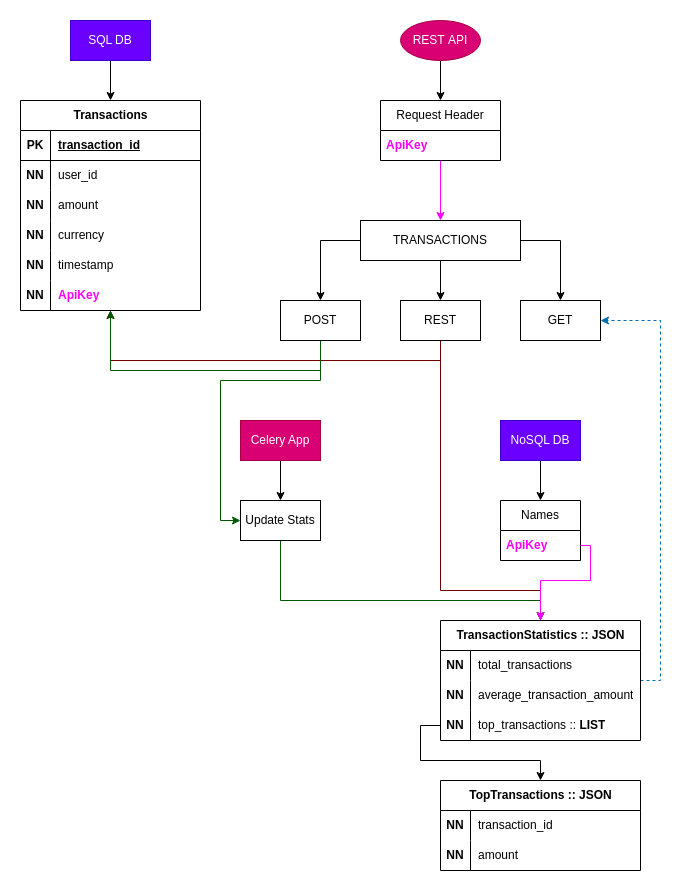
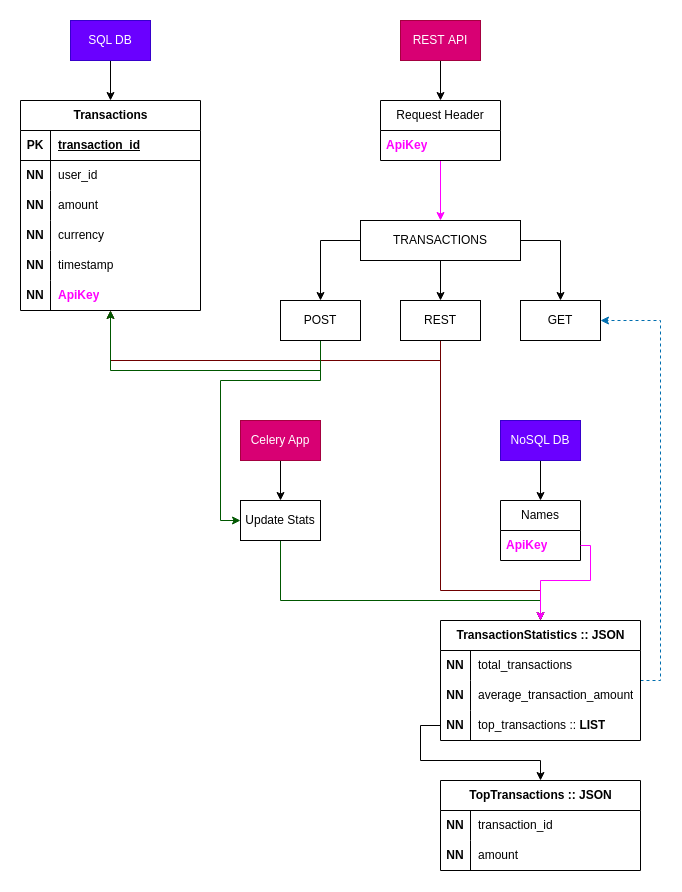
  <mxCell id="0" />
  <mxCell id="1" parent="0" />
  <mxCell id="2" style="edgeStyle=orthogonalEdgeStyle;rounded=0;orthogonalLoop=1;jettySize=auto;html=1;fillColor=#a20025;strokeColor=#6F0000;" parent="1" source="4" target="13" edge="1"><mxGeometry relative="1" as="geometry"><Array as="points"><mxPoint x="440" y="360" /><mxPoint x="110" y="360" /></Array></mxGeometry></mxCell>
  <mxCell id="3" style="edgeStyle=orthogonalEdgeStyle;rounded=0;orthogonalLoop=1;jettySize=auto;html=1;fillColor=#a20025;strokeColor=#6F0000;" parent="1" source="4" target="55" edge="1"><mxGeometry relative="1" as="geometry"><Array as="points"><mxPoint x="440" y="590" /><mxPoint x="540" y="590" /></Array></mxGeometry></mxCell>
  <mxCell id="4" value="REST" style="whiteSpace=wrap;html=1;" parent="1" vertex="1"><mxGeometry x="400" y="300" width="80" height="40" as="geometry" /></mxCell>
  <mxCell id="5" style="edgeStyle=orthogonalEdgeStyle;rounded=0;orthogonalLoop=1;jettySize=auto;html=1;fillColor=#008a00;strokeColor=#005700;" parent="1" source="7" target="13" edge="1"><mxGeometry relative="1" as="geometry"><Array as="points"><mxPoint x="320" y="370" /><mxPoint x="110" y="370" /></Array></mxGeometry></mxCell>
  <mxCell id="6" style="edgeStyle=orthogonalEdgeStyle;rounded=0;orthogonalLoop=1;jettySize=auto;html=1;fillColor=#008a00;strokeColor=#005700;" parent="1" source="7" target="40" edge="1"><mxGeometry relative="1" as="geometry"><Array as="points"><mxPoint x="320" y="380" /><mxPoint x="220" y="380" /><mxPoint x="220" y="520" /></Array></mxGeometry></mxCell>
  <mxCell id="7" value="POST" style="whiteSpace=wrap;html=1;" parent="1" vertex="1"><mxGeometry x="280" y="300" width="80" height="40" as="geometry" /></mxCell>
  <mxCell id="8" value="GET" style="whiteSpace=wrap;html=1;" parent="1" vertex="1"><mxGeometry x="520" y="300" width="80" height="40" as="geometry" /></mxCell>
  <mxCell id="9" style="edgeStyle=orthogonalEdgeStyle;rounded=0;orthogonalLoop=1;jettySize=auto;html=1;" parent="1" source="12" target="4" edge="1"><mxGeometry relative="1" as="geometry" /></mxCell>
  <mxCell id="10" style="edgeStyle=orthogonalEdgeStyle;rounded=0;orthogonalLoop=1;jettySize=auto;html=1;" parent="1" source="12" target="8" edge="1"><mxGeometry relative="1" as="geometry"><Array as="points"><mxPoint x="560" y="240" /></Array></mxGeometry></mxCell>
  <mxCell id="11" style="edgeStyle=orthogonalEdgeStyle;rounded=0;orthogonalLoop=1;jettySize=auto;html=1;" parent="1" source="12" target="7" edge="1"><mxGeometry relative="1" as="geometry"><Array as="points"><mxPoint x="320" y="240" /></Array></mxGeometry></mxCell>
  <mxCell id="12" value="TRANSACTIONS" style="whiteSpace=wrap;html=1;" parent="1" vertex="1"><mxGeometry x="360" y="220" width="160" height="40" as="geometry" /></mxCell>
  <mxCell id="13" value="Transactions" style="shape=table;startSize=30;container=1;collapsible=1;childLayout=tableLayout;fixedRows=1;rowLines=0;fontStyle=1;align=center;resizeLast=1;html=1;" parent="1" vertex="1"><mxGeometry x="20" y="100" width="180" height="210" as="geometry" /></mxCell>
  <mxCell id="14" value="" style="shape=tableRow;horizontal=0;startSize=0;swimlaneHead=0;swimlaneBody=0;fillColor=none;collapsible=0;dropTarget=0;points=[[0,0.5],[1,0.5]];portConstraint=eastwest;top=0;left=0;right=0;bottom=1;" parent="13" vertex="1"><mxGeometry y="30" width="180" height="30" as="geometry" /></mxCell>
  <mxCell id="15" value="PK" style="shape=partialRectangle;connectable=0;fillColor=none;top=0;left=0;bottom=0;right=0;fontStyle=1;overflow=hidden;whiteSpace=wrap;html=1;" parent="14" vertex="1"><mxGeometry width="30" height="30" as="geometry"><mxRectangle width="30" height="30" as="alternateBounds" /></mxGeometry></mxCell>
  <mxCell id="16" value="transaction_id" style="shape=partialRectangle;connectable=0;fillColor=none;top=0;left=0;bottom=0;right=0;align=left;spacingLeft=6;fontStyle=5;overflow=hidden;whiteSpace=wrap;html=1;" parent="14" vertex="1"><mxGeometry x="30" width="150" height="30" as="geometry"><mxRectangle width="150" height="30" as="alternateBounds" /></mxGeometry></mxCell>
  <mxCell id="17" value="" style="shape=tableRow;horizontal=0;startSize=0;swimlaneHead=0;swimlaneBody=0;fillColor=none;collapsible=0;dropTarget=0;points=[[0,0.5],[1,0.5]];portConstraint=eastwest;top=0;left=0;right=0;bottom=0;" parent="13" vertex="1"><mxGeometry y="60" width="180" height="30" as="geometry" /></mxCell>
  <mxCell id="18" value="&lt;b&gt;NN&lt;/b&gt;" style="shape=partialRectangle;connectable=0;fillColor=none;top=0;left=0;bottom=0;right=0;editable=1;overflow=hidden;whiteSpace=wrap;html=1;" parent="17" vertex="1"><mxGeometry width="30" height="30" as="geometry"><mxRectangle width="30" height="30" as="alternateBounds" /></mxGeometry></mxCell>
  <mxCell id="19" value="user_id" style="shape=partialRectangle;connectable=0;fillColor=none;top=0;left=0;bottom=0;right=0;align=left;spacingLeft=6;overflow=hidden;whiteSpace=wrap;html=1;" parent="17" vertex="1"><mxGeometry x="30" width="150" height="30" as="geometry"><mxRectangle width="150" height="30" as="alternateBounds" /></mxGeometry></mxCell>
  <mxCell id="20" value="" style="shape=tableRow;horizontal=0;startSize=0;swimlaneHead=0;swimlaneBody=0;fillColor=none;collapsible=0;dropTarget=0;points=[[0,0.5],[1,0.5]];portConstraint=eastwest;top=0;left=0;right=0;bottom=0;" parent="13" vertex="1"><mxGeometry y="90" width="180" height="30" as="geometry" /></mxCell>
  <mxCell id="21" value="&lt;b&gt;NN&lt;/b&gt;" style="shape=partialRectangle;connectable=0;fillColor=none;top=0;left=0;bottom=0;right=0;editable=1;overflow=hidden;whiteSpace=wrap;html=1;" parent="20" vertex="1"><mxGeometry width="30" height="30" as="geometry"><mxRectangle width="30" height="30" as="alternateBounds" /></mxGeometry></mxCell>
  <mxCell id="22" value="amount" style="shape=partialRectangle;connectable=0;fillColor=none;top=0;left=0;bottom=0;right=0;align=left;spacingLeft=6;overflow=hidden;whiteSpace=wrap;html=1;" parent="20" vertex="1"><mxGeometry x="30" width="150" height="30" as="geometry"><mxRectangle width="150" height="30" as="alternateBounds" /></mxGeometry></mxCell>
  <mxCell id="23" value="" style="shape=tableRow;horizontal=0;startSize=0;swimlaneHead=0;swimlaneBody=0;fillColor=none;collapsible=0;dropTarget=0;points=[[0,0.5],[1,0.5]];portConstraint=eastwest;top=0;left=0;right=0;bottom=0;" parent="13" vertex="1"><mxGeometry y="120" width="180" height="30" as="geometry" /></mxCell>
  <mxCell id="24" value="&lt;b&gt;NN&lt;/b&gt;" style="shape=partialRectangle;connectable=0;fillColor=none;top=0;left=0;bottom=0;right=0;editable=1;overflow=hidden;whiteSpace=wrap;html=1;" parent="23" vertex="1"><mxGeometry width="30" height="30" as="geometry"><mxRectangle width="30" height="30" as="alternateBounds" /></mxGeometry></mxCell>
  <mxCell id="25" value="currency" style="shape=partialRectangle;connectable=0;fillColor=none;top=0;left=0;bottom=0;right=0;align=left;spacingLeft=6;overflow=hidden;whiteSpace=wrap;html=1;" parent="23" vertex="1"><mxGeometry x="30" width="150" height="30" as="geometry"><mxRectangle width="150" height="30" as="alternateBounds" /></mxGeometry></mxCell>
  <mxCell id="26" style="shape=tableRow;horizontal=0;startSize=0;swimlaneHead=0;swimlaneBody=0;fillColor=none;collapsible=0;dropTarget=0;points=[[0,0.5],[1,0.5]];portConstraint=eastwest;top=0;left=0;right=0;bottom=0;" parent="13" vertex="1"><mxGeometry y="150" width="180" height="30" as="geometry" /></mxCell>
  <mxCell id="27" value="&lt;b&gt;NN&lt;/b&gt;" style="shape=partialRectangle;connectable=0;fillColor=none;top=0;left=0;bottom=0;right=0;editable=1;overflow=hidden;whiteSpace=wrap;html=1;" parent="26" vertex="1"><mxGeometry width="30" height="30" as="geometry"><mxRectangle width="30" height="30" as="alternateBounds" /></mxGeometry></mxCell>
  <mxCell id="28" value="timestamp" style="shape=partialRectangle;connectable=0;fillColor=none;top=0;left=0;bottom=0;right=0;align=left;spacingLeft=6;overflow=hidden;whiteSpace=wrap;html=1;" parent="26" vertex="1"><mxGeometry x="30" width="150" height="30" as="geometry"><mxRectangle width="150" height="30" as="alternateBounds" /></mxGeometry></mxCell>
  <mxCell id="29" style="shape=tableRow;horizontal=0;startSize=0;swimlaneHead=0;swimlaneBody=0;fillColor=none;collapsible=0;dropTarget=0;points=[[0,0.5],[1,0.5]];portConstraint=eastwest;top=0;left=0;right=0;bottom=0;" parent="13" vertex="1"><mxGeometry y="180" width="180" height="30" as="geometry" /></mxCell>
  <mxCell id="30" value="&lt;b&gt;NN&lt;/b&gt;" style="shape=partialRectangle;connectable=0;fillColor=none;top=0;left=0;bottom=0;right=0;editable=1;overflow=hidden;whiteSpace=wrap;html=1;" parent="29" vertex="1"><mxGeometry width="30" height="30" as="geometry"><mxRectangle width="30" height="30" as="alternateBounds" /></mxGeometry></mxCell>
  <mxCell id="31" value="&lt;b&gt;&lt;font color=&quot;#ff00ff&quot;&gt;ApiKey&lt;/font&gt;&lt;/b&gt;" style="shape=partialRectangle;connectable=0;fillColor=none;top=0;left=0;bottom=0;right=0;align=left;spacingLeft=6;overflow=hidden;whiteSpace=wrap;html=1;" parent="29" vertex="1"><mxGeometry x="30" width="150" height="30" as="geometry"><mxRectangle width="150" height="30" as="alternateBounds" /></mxGeometry></mxCell>
  <mxCell id="32" style="edgeStyle=orthogonalEdgeStyle;rounded=0;orthogonalLoop=1;jettySize=auto;html=1;strokeColor=#ff00ff;" parent="1" source="33" target="12" edge="1"><mxGeometry relative="1" as="geometry" /></mxCell>
  <mxCell id="33" value="Request Header" style="swimlane;fontStyle=0;childLayout=stackLayout;horizontal=1;startSize=30;horizontalStack=0;resizeParent=1;resizeParentMax=0;resizeLast=0;collapsible=1;marginBottom=0;whiteSpace=wrap;html=1;" parent="1" vertex="1"><mxGeometry x="380" y="100" width="120" height="60" as="geometry" /></mxCell>
  <mxCell id="34" value="&lt;font color=&quot;#ff00ff&quot;&gt;ApiKey&lt;/font&gt;" style="text;strokeColor=none;fillColor=none;align=left;verticalAlign=middle;spacingLeft=4;spacingRight=4;overflow=hidden;points=[[0,0.5],[1,0.5]];portConstraint=eastwest;rotatable=0;whiteSpace=wrap;html=1;fontStyle=1" parent="33" vertex="1"><mxGeometry y="30" width="120" height="30" as="geometry" /></mxCell>
  <mxCell id="35" style="edgeStyle=orthogonalEdgeStyle;rounded=0;orthogonalLoop=1;jettySize=auto;html=1;" parent="1" source="36" target="33" edge="1"><mxGeometry relative="1" as="geometry" /></mxCell>
- <mxCell id="36" value="REST&amp;nbsp;&lt;span style=&quot;background-color: initial;&quot;&gt;API&lt;/span&gt;" style="ellipse;whiteSpace=wrap;html=1;fillColor=#d80073;strokeColor=#A50040;fontColor=#ffffff;" parent="1" vertex="1"><mxGeometry x="400" y="20" width="80" height="40" as="geometry" /></mxCell>
+ <mxCell id="36" value="REST&amp;nbsp;&lt;span style=&quot;background-color: initial;&quot;&gt;API&lt;/span&gt;" style="rounded=0;whiteSpace=wrap;html=1;fillColor=#d80073;strokeColor=#A50040;fontColor=#ffffff;" parent="1" vertex="1"><mxGeometry x="400" y="20" width="80" height="40" as="geometry" /></mxCell>
  <mxCell id="37" value="" style="edgeStyle=orthogonalEdgeStyle;rounded=0;orthogonalLoop=1;jettySize=auto;html=1;" parent="1" source="38" target="40" edge="1"><mxGeometry relative="1" as="geometry" /></mxCell>
  <mxCell id="38" value="Celery App" style="rounded=0;whiteSpace=wrap;html=1;fillColor=#d80073;fontColor=#ffffff;strokeColor=#A50040;" parent="1" vertex="1"><mxGeometry x="240" y="420" width="80" height="40" as="geometry" /></mxCell>
  <mxCell id="39" style="edgeStyle=orthogonalEdgeStyle;rounded=0;orthogonalLoop=1;jettySize=auto;html=1;fillColor=#008a00;strokeColor=#005700;" parent="1" source="40" target="55" edge="1"><mxGeometry relative="1" as="geometry"><Array as="points"><mxPoint x="280" y="600" /><mxPoint x="540" y="600" /></Array></mxGeometry></mxCell>
  <mxCell id="40" value="Update Stats" style="whiteSpace=wrap;html=1;rounded=0;" parent="1" vertex="1"><mxGeometry x="240" y="500" width="80" height="40" as="geometry" /></mxCell>
  <mxCell id="41" style="edgeStyle=orthogonalEdgeStyle;rounded=0;orthogonalLoop=1;jettySize=auto;html=1;" parent="1" source="42" target="52" edge="1"><mxGeometry relative="1" as="geometry" /></mxCell>
  <mxCell id="42" value="NoSQL DB" style="rounded=0;whiteSpace=wrap;html=1;fillColor=#6a00ff;fontColor=#ffffff;strokeColor=#3700CC;" parent="1" vertex="1"><mxGeometry x="500" y="420" width="80" height="40" as="geometry" /></mxCell>
  <mxCell id="43" value="TopTransactions :: JSON" style="shape=table;startSize=30;container=1;collapsible=1;childLayout=tableLayout;fixedRows=1;rowLines=0;fontStyle=1;align=center;resizeLast=1;html=1;" parent="1" vertex="1"><mxGeometry x="440" y="780" width="200" height="90" as="geometry" /></mxCell>
  <mxCell id="44" value="" style="shape=tableRow;horizontal=0;startSize=0;swimlaneHead=0;swimlaneBody=0;fillColor=none;collapsible=0;dropTarget=0;points=[[0,0.5],[1,0.5]];portConstraint=eastwest;top=0;left=0;right=0;bottom=0;" parent="43" vertex="1"><mxGeometry y="30" width="200" height="30" as="geometry" /></mxCell>
  <mxCell id="45" value="&lt;b&gt;NN&lt;/b&gt;" style="shape=partialRectangle;connectable=0;fillColor=none;top=0;left=0;bottom=0;right=0;editable=1;overflow=hidden;whiteSpace=wrap;html=1;" parent="44" vertex="1"><mxGeometry width="30" height="30" as="geometry"><mxRectangle width="30" height="30" as="alternateBounds" /></mxGeometry></mxCell>
  <mxCell id="46" value="transaction_id" style="shape=partialRectangle;connectable=0;fillColor=none;top=0;left=0;bottom=0;right=0;align=left;spacingLeft=6;overflow=hidden;whiteSpace=wrap;html=1;" parent="44" vertex="1"><mxGeometry x="30" width="170" height="30" as="geometry"><mxRectangle width="170" height="30" as="alternateBounds" /></mxGeometry></mxCell>
  <mxCell id="47" value="" style="shape=tableRow;horizontal=0;startSize=0;swimlaneHead=0;swimlaneBody=0;fillColor=none;collapsible=0;dropTarget=0;points=[[0,0.5],[1,0.5]];portConstraint=eastwest;top=0;left=0;right=0;bottom=0;" parent="43" vertex="1"><mxGeometry y="60" width="200" height="30" as="geometry" /></mxCell>
  <mxCell id="48" value="&lt;b&gt;NN&lt;/b&gt;" style="shape=partialRectangle;connectable=0;fillColor=none;top=0;left=0;bottom=0;right=0;editable=1;overflow=hidden;whiteSpace=wrap;html=1;" parent="47" vertex="1"><mxGeometry width="30" height="30" as="geometry"><mxRectangle width="30" height="30" as="alternateBounds" /></mxGeometry></mxCell>
  <mxCell id="49" value="amount" style="shape=partialRectangle;connectable=0;fillColor=none;top=0;left=0;bottom=0;right=0;align=left;spacingLeft=6;overflow=hidden;whiteSpace=wrap;html=1;" parent="47" vertex="1"><mxGeometry x="30" width="170" height="30" as="geometry"><mxRectangle width="170" height="30" as="alternateBounds" /></mxGeometry></mxCell>
  <mxCell id="50" style="edgeStyle=orthogonalEdgeStyle;rounded=0;orthogonalLoop=1;jettySize=auto;html=1;" parent="1" source="51" target="13" edge="1"><mxGeometry relative="1" as="geometry" /></mxCell>
  <mxCell id="51" value="SQL DB" style="rounded=0;whiteSpace=wrap;html=1;fillColor=#6a00ff;fontColor=#ffffff;strokeColor=#3700CC;" parent="1" vertex="1"><mxGeometry x="70" y="20" width="80" height="40" as="geometry" /></mxCell>
  <mxCell id="52" value="Names" style="swimlane;fontStyle=0;childLayout=stackLayout;horizontal=1;startSize=30;horizontalStack=0;resizeParent=1;resizeParentMax=0;resizeLast=0;collapsible=1;marginBottom=0;whiteSpace=wrap;html=1;" parent="1" vertex="1"><mxGeometry x="500" y="500" width="80" height="60" as="geometry" /></mxCell>
  <mxCell id="53" value="&lt;font color=&quot;#ff00ff&quot;&gt;ApiKey&lt;/font&gt;" style="text;strokeColor=none;fillColor=none;align=left;verticalAlign=middle;spacingLeft=4;spacingRight=4;overflow=hidden;points=[[0,0.5],[1,0.5]];portConstraint=eastwest;rotatable=0;whiteSpace=wrap;html=1;fontStyle=1" parent="52" vertex="1"><mxGeometry y="30" width="80" height="30" as="geometry" /></mxCell>
  <mxCell id="54" style="edgeStyle=orthogonalEdgeStyle;rounded=0;orthogonalLoop=1;jettySize=auto;html=1;fillColor=#1ba1e2;strokeColor=#006EAF;dashed=1;" parent="1" source="55" target="8" edge="1"><mxGeometry relative="1" as="geometry"><Array as="points"><mxPoint x="660" y="680" /><mxPoint x="660" y="320" /></Array></mxGeometry></mxCell>
  <mxCell id="55" value="TransactionStatistics :: JSON" style="shape=table;startSize=30;container=1;collapsible=1;childLayout=tableLayout;fixedRows=1;rowLines=0;fontStyle=1;align=center;resizeLast=1;html=1;" parent="1" vertex="1"><mxGeometry x="440" y="620" width="200" height="120" as="geometry" /></mxCell>
  <mxCell id="56" value="" style="shape=tableRow;horizontal=0;startSize=0;swimlaneHead=0;swimlaneBody=0;fillColor=none;collapsible=0;dropTarget=0;points=[[0,0.5],[1,0.5]];portConstraint=eastwest;top=0;left=0;right=0;bottom=0;" parent="55" vertex="1"><mxGeometry y="30" width="200" height="30" as="geometry" /></mxCell>
  <mxCell id="57" value="&lt;b&gt;NN&lt;/b&gt;" style="shape=partialRectangle;connectable=0;fillColor=none;top=0;left=0;bottom=0;right=0;editable=1;overflow=hidden;whiteSpace=wrap;html=1;" parent="56" vertex="1"><mxGeometry width="30" height="30" as="geometry"><mxRectangle width="30" height="30" as="alternateBounds" /></mxGeometry></mxCell>
  <mxCell id="58" value="total_transactions" style="shape=partialRectangle;connectable=0;fillColor=none;top=0;left=0;bottom=0;right=0;align=left;spacingLeft=6;overflow=hidden;whiteSpace=wrap;html=1;" parent="56" vertex="1"><mxGeometry x="30" width="170" height="30" as="geometry"><mxRectangle width="170" height="30" as="alternateBounds" /></mxGeometry></mxCell>
  <mxCell id="59" value="" style="shape=tableRow;horizontal=0;startSize=0;swimlaneHead=0;swimlaneBody=0;fillColor=none;collapsible=0;dropTarget=0;points=[[0,0.5],[1,0.5]];portConstraint=eastwest;top=0;left=0;right=0;bottom=0;" parent="55" vertex="1"><mxGeometry y="60" width="200" height="30" as="geometry" /></mxCell>
  <mxCell id="60" value="&lt;b&gt;NN&lt;/b&gt;" style="shape=partialRectangle;connectable=0;fillColor=none;top=0;left=0;bottom=0;right=0;editable=1;overflow=hidden;whiteSpace=wrap;html=1;" parent="59" vertex="1"><mxGeometry width="30" height="30" as="geometry"><mxRectangle width="30" height="30" as="alternateBounds" /></mxGeometry></mxCell>
  <mxCell id="61" value="average_transaction_amount" style="shape=partialRectangle;connectable=0;fillColor=none;top=0;left=0;bottom=0;right=0;align=left;spacingLeft=6;overflow=hidden;whiteSpace=wrap;html=1;" parent="59" vertex="1"><mxGeometry x="30" width="170" height="30" as="geometry"><mxRectangle width="170" height="30" as="alternateBounds" /></mxGeometry></mxCell>
  <mxCell id="62" style="shape=tableRow;horizontal=0;startSize=0;swimlaneHead=0;swimlaneBody=0;fillColor=none;collapsible=0;dropTarget=0;points=[[0,0.5],[1,0.5]];portConstraint=eastwest;top=0;left=0;right=0;bottom=0;" parent="55" vertex="1"><mxGeometry y="90" width="200" height="30" as="geometry" /></mxCell>
  <mxCell id="63" value="&lt;b&gt;NN&lt;/b&gt;" style="shape=partialRectangle;connectable=0;fillColor=none;top=0;left=0;bottom=0;right=0;editable=1;overflow=hidden;whiteSpace=wrap;html=1;" parent="62" vertex="1"><mxGeometry width="30" height="30" as="geometry"><mxRectangle width="30" height="30" as="alternateBounds" /></mxGeometry></mxCell>
  <mxCell id="64" value="top_transactions :: &lt;b&gt;LIST&lt;/b&gt;" style="shape=partialRectangle;connectable=0;fillColor=none;top=0;left=0;bottom=0;right=0;align=left;spacingLeft=6;overflow=hidden;whiteSpace=wrap;html=1;" parent="62" vertex="1"><mxGeometry x="30" width="170" height="30" as="geometry"><mxRectangle width="170" height="30" as="alternateBounds" /></mxGeometry></mxCell>
  <mxCell id="65" style="edgeStyle=orthogonalEdgeStyle;rounded=0;orthogonalLoop=1;jettySize=auto;html=1;" parent="1" source="62" target="43" edge="1"><mxGeometry relative="1" as="geometry" /></mxCell>
  <mxCell id="66" style="edgeStyle=orthogonalEdgeStyle;rounded=0;orthogonalLoop=1;jettySize=auto;html=1;strokeColor=#ff00ff;" parent="1" source="53" target="55" edge="1"><mxGeometry relative="1" as="geometry"><Array as="points"><mxPoint x="590" y="545" /><mxPoint x="590" y="580" /><mxPoint x="540" y="580" /></Array></mxGeometry></mxCell>
